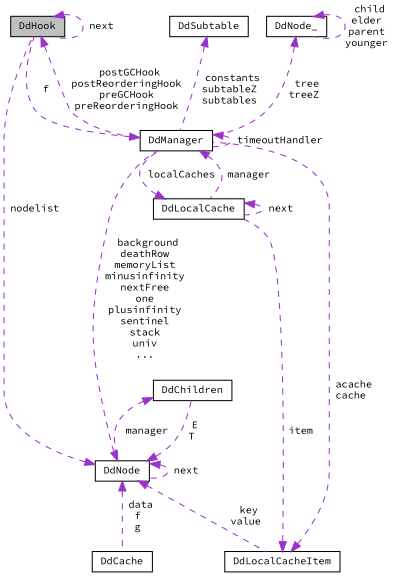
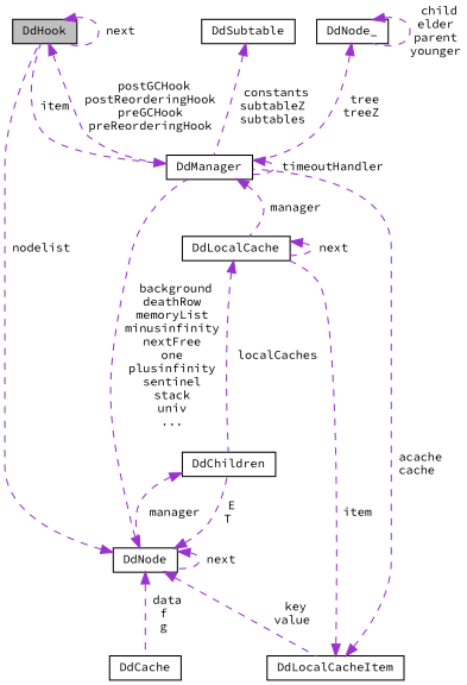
  digraph {
    fontname="Source Code Pro"
    node [color=black fillcolor=white fontname="Source Code Pro" fontsize=10 shape=record style=filled]
    edge [color=darkorchid3 dir=back fontname="Source Code Pro" fontsize=10 labelfontname=Helvetica labelfontsize=10 style=dashed]
    n1 [fillcolor=grey75 fontcolor=black height=0.2 label=DdHook width=0.4]
    n2 [height=0.2 label=DdManager width=0.4]
    n3 [height=0.2 label=DdLocalCache width=0.4]
    n4 [height=0.2 label=DdLocalCacheItem width=0.4]
    n5 [height=0.2 label=DdNode width=0.4]
    n6 [height=0.2 label=DdChildren width=0.4]
    n7 [height=0.2 label=DdCache width=0.4]
    n8 [height=0.2 label=DdSubtable width=0.4]
    n9 [height=0.2 label=DdNode_ width=0.4]
    n1 -> n1 [label=" next"]
    n1 -> n2 [label=" postGCHook\npostReorderingHook\npreGCHook\npreReorderingHook"]
-   n2 -> n1 [label=" f"]
+   n2 -> n1 [label=" item"]
    n2 -> n2 [label=" timeoutHandler"]
    n2 -> n3 [label=" manager"]
-   n3 -> n2 [label=" localCaches"]
+   n3 -> n6 [label=" localCaches"]
    n3 -> n3 [label=" next"]
    n4 -> n2 [label=" acache\ncache"]
    n4 -> n3 [label=" item"]
    n5 -> n1 [label=" nodelist"]
    n5 -> n2 [label=" background\ndeathRow\nmemoryList\nminusinfinity\nnextFree\none\nplusinfinity\nsentinel\nstack\nuniv\n..."]
    n5 -> n4 [label=" key\nvalue"]
    n5 -> n5 [label=" next"]
    n5 -> n6 [label=" E\nT"]
    n5 -> n7 [label=" data\nf\ng"]
    n6 -> n5 [label=" manager"]
    n8 -> n2 [label=" constants\nsubtableZ\nsubtables"]
    n9 -> n2 [label=" tree\ntreeZ"]
    n9 -> n9 [label=" child\nelder\nparent\nyounger"]
  }
